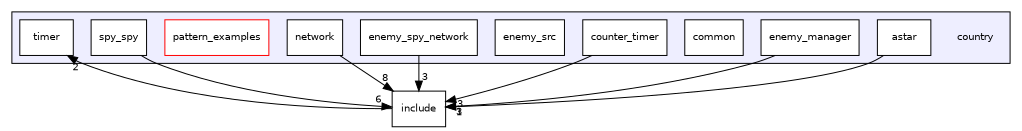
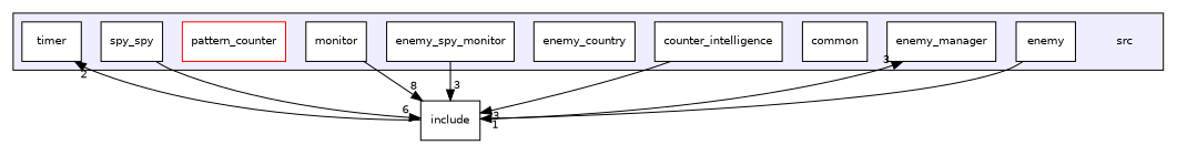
  digraph {
    compound=true
    node [fontname=Helvetica fontsize=10 shape=box color=black fillcolor=white style=filled]
    edge [headlabel=3 labeldistance=1.5 labelfontname=Helvetica labelfontsize=10]
-   n1 [label=country shape=plaintext color="" fillcolor="" style=""]
-   n2 [label=astar]
+   n1 [label=src shape=plaintext color="" fillcolor="" style=""]
+   n2 [label=enemy]
    n3 [label=enemy_manager]
    n4 [label=common]
-   n5 [label=counter_timer]
-   n6 [label=enemy_src]
-   n7 [label=enemy_spy_network]
-   n8 [label=network]
-   n9 [color=red label=pattern_examples]
+   n5 [label=counter_intelligence]
+   n6 [label=enemy_country]
+   n7 [label=enemy_spy_monitor]
+   n8 [label=monitor]
+   n9 [color=red label=pattern_counter]
    n10 [label=spy_spy]
    n11 [label=timer]
    n12 [label=include color="" fillcolor="" style=""]
    subgraph cluster_1 {
      bgcolor="#eeeeff"
      pencolor=black
      n1
      n2
      n3
      n4
      n5
      n6
      n7
      n8
      n9
      n10
      n11
    }
    n2 -> n12 [headlabel=1]
-   n3 -> n12
+   n12 -> n3
    n5 -> n12
    n7 -> n12
    n8 -> n12 [headlabel=8]
    n10 -> n12 [headlabel=6]
    n12 -> n11 [headlabel=2]
  }
